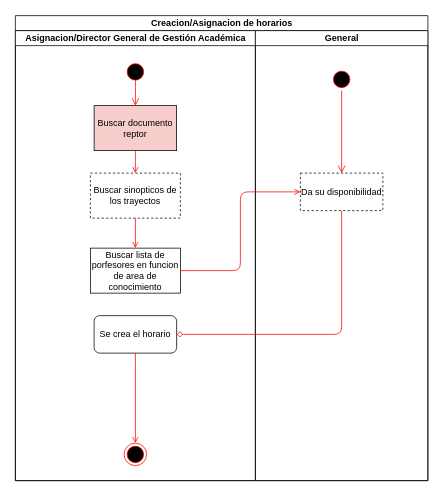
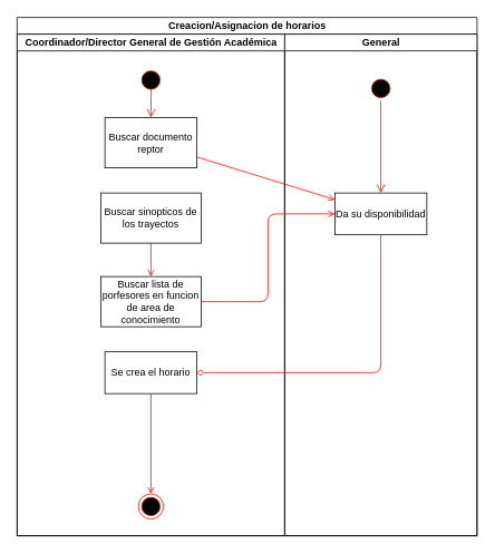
  <mxCell id="0" />
  <mxCell id="1" parent="0" />
  <mxCell id="2" value="Creacion/Asignacion de horarios" style="swimlane;childLayout=stackLayout;resizeParent=1;resizeParentMax=0;startSize=20;html=1;" vertex="1" parent="1"><mxGeometry x="20" y="20" width="550" height="620" as="geometry" /></mxCell>
- <mxCell id="3" value="Asignacion/Director General de Gestión Académica" style="swimlane;startSize=20;html=1;" vertex="1" parent="2"><mxGeometry y="20" width="320" height="600" as="geometry" /></mxCell>
+ <mxCell id="3" value="Coordinador/Director General de Gestión Académica" style="swimlane;startSize=20;html=1;" vertex="1" parent="2"><mxGeometry y="20" width="320" height="600" as="geometry" /></mxCell>
  <mxCell id="4" value="" style="ellipse;html=1;shape=startState;fillColor=#000000;strokeColor=#ff0000;" vertex="1" parent="3"><mxGeometry x="145" y="40" width="30" height="30" as="geometry" /></mxCell>
  <mxCell id="5" value="" style="edgeStyle=orthogonalEdgeStyle;html=1;verticalAlign=bottom;endArrow=open;endSize=8;strokeColor=#FF0000;exitX=0.508;exitY=0.873;exitDx=0;exitDy=0;exitPerimeter=0;entryX=0.5;entryY=0;entryDx=0;entryDy=0;" edge="1" source="4" parent="3" target="7"><mxGeometry relative="1" as="geometry"><mxPoint x="160" y="100" as="targetPoint" /></mxGeometry></mxCell>
- <mxCell id="6" value="" style="edgeStyle=none;html=1;strokeColor=#FF0000;endArrow=open;endFill=0;" edge="1" parent="3" source="7" target="9"><mxGeometry relative="1" as="geometry" /></mxCell>
- <mxCell id="7" value="Buscar documento reptor" style="html=1;whiteSpace=wrap;fillColor=#f8cecc;" vertex="1" parent="3"><mxGeometry x="105" y="100" width="110" height="60" as="geometry" /></mxCell>
+ <mxCell id="6" value="" style="edgeStyle=none;html=1;strokeColor=#FF0000;endArrow=open;endFill=0;" edge="1" parent="3" source="7" target="17"><mxGeometry relative="1" as="geometry" /></mxCell>
+ <mxCell id="7" value="Buscar documento reptor" style="html=1;whiteSpace=wrap;" vertex="1" parent="3"><mxGeometry x="105" y="100" width="110" height="60" as="geometry" /></mxCell>
  <mxCell id="8" value="" style="edgeStyle=none;html=1;strokeColor=#FF0000;endArrow=open;endFill=0;" edge="1" parent="3" source="9" target="10"><mxGeometry relative="1" as="geometry" /></mxCell>
- <mxCell id="9" value="Buscar sinopticos de los trayectos" style="whiteSpace=wrap;html=1;dashed=1;" vertex="1" parent="3"><mxGeometry x="100" y="190" width="120" height="60" as="geometry" /></mxCell>
+ <mxCell id="9" value="Buscar sinopticos de los trayectos" style="whiteSpace=wrap;html=1;" vertex="1" parent="3"><mxGeometry x="100" y="190" width="120" height="60" as="geometry" /></mxCell>
  <mxCell id="10" value="Buscar lista de porfesores en funcion de area de conocimiento" style="whiteSpace=wrap;html=1;" vertex="1" parent="3"><mxGeometry x="100" y="290" width="120" height="60" as="geometry" /></mxCell>
- <mxCell id="11" value="&lt;span style=&quot;color: rgb(0, 0, 0);&quot;&gt;Se crea el horario&lt;/span&gt;" style="html=1;whiteSpace=wrap;rounded=1;" vertex="1" parent="3"><mxGeometry x="105" y="380" width="110" height="50" as="geometry" /></mxCell>
+ <mxCell id="11" value="&lt;span style=&quot;color: rgb(0, 0, 0);&quot;&gt;Se crea el horario&lt;/span&gt;" style="html=1;whiteSpace=wrap;" vertex="1" parent="3"><mxGeometry x="105" y="380" width="110" height="50" as="geometry" /></mxCell>
  <mxCell id="12" value="" style="ellipse;html=1;shape=endState;fillColor=#000000;strokeColor=#ff0000;" vertex="1" parent="3"><mxGeometry x="145" y="550" width="30" height="30" as="geometry" /></mxCell>
  <mxCell id="13" style="edgeStyle=none;html=1;entryX=0.5;entryY=0;entryDx=0;entryDy=0;endArrow=open;endFill=0;strokeColor=#FF0000;exitX=0.5;exitY=1;exitDx=0;exitDy=0;" edge="1" parent="3" source="11" target="12"><mxGeometry relative="1" as="geometry"><mxPoint x="160.0" y="520" as="sourcePoint" /></mxGeometry></mxCell>
  <mxCell id="14" value="General" style="swimlane;startSize=20;html=1;" vertex="1" parent="2"><mxGeometry x="320" y="20" width="230" height="600" as="geometry" /></mxCell>
  <mxCell id="15" value="" style="ellipse;html=1;shape=startState;fillColor=#000000;strokeColor=#ff0000;" vertex="1" parent="14"><mxGeometry x="100" y="50" width="30" height="30" as="geometry" /></mxCell>
  <mxCell id="16" value="" style="edgeStyle=orthogonalEdgeStyle;html=1;verticalAlign=bottom;endArrow=open;endSize=8;strokeColor=#ff0000;entryX=0.5;entryY=0;entryDx=0;entryDy=0;" edge="1" source="15" parent="14" target="17"><mxGeometry relative="1" as="geometry"><mxPoint x="115.0" y="120" as="targetPoint" /></mxGeometry></mxCell>
- <mxCell id="17" value="Da su disponibilidad" style="html=1;whiteSpace=wrap;dashed=1;" vertex="1" parent="14"><mxGeometry x="60" y="190" width="110" height="50" as="geometry" /></mxCell>
+ <mxCell id="17" value="Da su disponibilidad" style="html=1;whiteSpace=wrap;" vertex="1" parent="14"><mxGeometry x="60" y="190" width="110" height="50" as="geometry" /></mxCell>
  <mxCell id="18" value="" style="edgeStyle=orthogonalEdgeStyle;html=1;exitX=1;exitY=0.5;exitDx=0;exitDy=0;entryX=0;entryY=0.5;entryDx=0;entryDy=0;strokeColor=#FF0000;endArrow=open;endFill=0;" edge="1" parent="2" source="10" target="17"><mxGeometry relative="1" as="geometry"><mxPoint x="210.0" y="251.379" as="sourcePoint" /><mxPoint x="395.0" y="180" as="targetPoint" /></mxGeometry></mxCell>
  <mxCell id="19" style="edgeStyle=orthogonalEdgeStyle;html=1;exitX=0.5;exitY=1;exitDx=0;exitDy=0;endArrow=diamond;endFill=0;strokeColor=#FF0000;entryX=1;entryY=0.5;entryDx=0;entryDy=0;" edge="1" parent="2" source="17" target="11"><mxGeometry relative="1" as="geometry"><mxPoint x="240.0" y="390" as="targetPoint" /><Array as="points"><mxPoint x="435" y="425" /></Array></mxGeometry></mxCell>
